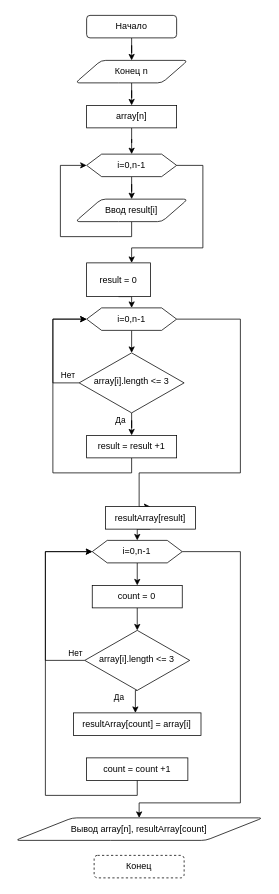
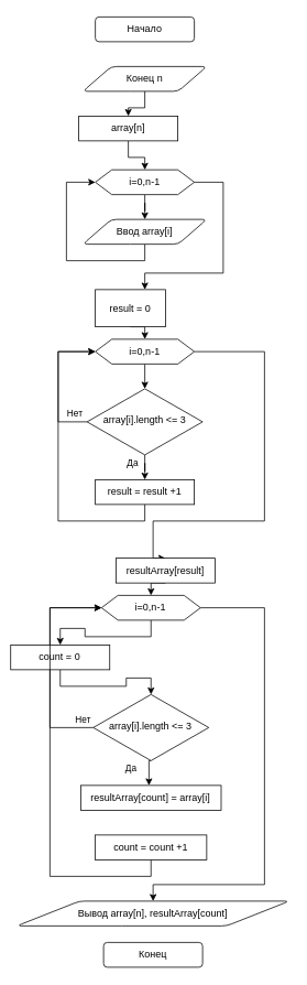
  <mxCell id="0" />
  <mxCell id="1" parent="0" />
- <mxCell id="2" style="edgeStyle=orthogonalEdgeStyle;rounded=0;orthogonalLoop=1;jettySize=auto;html=1;entryX=0.5;entryY=0;entryDx=0;entryDy=0;" edge="1" parent="1" source="3" target="8"><mxGeometry relative="1" as="geometry" /></mxCell>
  <mxCell id="3" value="Начало" style="rounded=1;whiteSpace=wrap;html=1;fontSize=12;glass=0;strokeWidth=1;shadow=0;" parent="1" vertex="1"><mxGeometry x="115" width="120" height="30" as="geometry" y="20" /></mxCell>
  <mxCell id="4" value="Да" style="edgeStyle=orthogonalEdgeStyle;rounded=0;orthogonalLoop=1;jettySize=auto;html=1;" edge="1" parent="1" source="6" target="30"><mxGeometry x="0.2" y="-15" relative="1" as="geometry"><mxPoint as="offset" /></mxGeometry></mxCell>
  <mxCell id="5" value="Нет" style="edgeStyle=orthogonalEdgeStyle;rounded=0;orthogonalLoop=1;jettySize=auto;html=1;exitX=0;exitY=0.5;exitDx=0;exitDy=0;entryX=0;entryY=0.5;entryDx=0;entryDy=0;" edge="1" parent="1" source="6" target="20"><mxGeometry x="-0.818" y="-10" relative="1" as="geometry"><Array as="points"><mxPoint x="70" y="510" /><mxPoint x="70" y="425" /></Array><mxPoint as="offset" /></mxGeometry></mxCell>
  <mxCell id="6" value="array[i].length &amp;lt;= 3" style="rhombus;whiteSpace=wrap;html=1;shadow=0;fontFamily=Helvetica;fontSize=12;align=center;strokeWidth=1;spacing=6;spacingTop=-4;" parent="1" vertex="1"><mxGeometry x="105" y="470" width="140" height="80" as="geometry" /></mxCell>
  <mxCell id="7" value="" style="edgeStyle=orthogonalEdgeStyle;rounded=0;orthogonalLoop=1;jettySize=auto;html=1;" edge="1" parent="1" source="8" target="15"><mxGeometry relative="1" as="geometry" /></mxCell>
  <mxCell id="8" value="Конец n" style="shape=parallelogram;html=1;strokeWidth=1;perimeter=parallelogramPerimeter;whiteSpace=wrap;rounded=1;arcSize=12;size=0.23;" vertex="1" parent="1"><mxGeometry x="100" y="80" width="150" height="30" as="geometry" /></mxCell>
  <mxCell id="9" style="edgeStyle=orthogonalEdgeStyle;rounded=0;orthogonalLoop=1;jettySize=auto;html=1;exitX=0.5;exitY=1;exitDx=0;exitDy=0;" edge="1" parent="1" source="11" target="13"><mxGeometry relative="1" as="geometry" /></mxCell>
  <mxCell id="10" style="edgeStyle=orthogonalEdgeStyle;rounded=0;orthogonalLoop=1;jettySize=auto;html=1;exitX=1;exitY=0.5;exitDx=0;exitDy=0;" edge="1" parent="1" source="11" target="17"><mxGeometry relative="1" as="geometry"><Array as="points"><mxPoint x="270" y="220" /><mxPoint x="270" y="330" /><mxPoint x="175" y="330" /></Array></mxGeometry></mxCell>
  <mxCell id="11" value="i=0,n-1" style="shape=hexagon;perimeter=hexagonPerimeter2;whiteSpace=wrap;html=1;fixedSize=1;" vertex="1" parent="1"><mxGeometry x="115" y="205" width="120" height="30" as="geometry" /></mxCell>
  <mxCell id="12" style="edgeStyle=orthogonalEdgeStyle;rounded=0;orthogonalLoop=1;jettySize=auto;html=1;exitX=0.5;exitY=1;exitDx=0;exitDy=0;entryX=0;entryY=0.5;entryDx=0;entryDy=0;" edge="1" parent="1" source="13" target="11"><mxGeometry relative="1" as="geometry"><Array as="points"><mxPoint x="175" y="315" /><mxPoint x="80" y="315" /><mxPoint x="80" y="220" /></Array></mxGeometry></mxCell>
- <mxCell id="13" value="Ввод result[i]" style="shape=parallelogram;html=1;strokeWidth=1;perimeter=parallelogramPerimeter;whiteSpace=wrap;rounded=1;arcSize=12;size=0.23;" vertex="1" parent="1"><mxGeometry x="100" y="265" width="150" height="30" as="geometry" /></mxCell>
+ <mxCell id="13" value="Ввод array[i]" style="shape=parallelogram;html=1;strokeWidth=1;perimeter=parallelogramPerimeter;whiteSpace=wrap;rounded=1;arcSize=12;size=0.23;" vertex="1" parent="1"><mxGeometry x="100" y="265" width="150" height="30" as="geometry" /></mxCell>
  <mxCell id="14" style="edgeStyle=orthogonalEdgeStyle;rounded=0;orthogonalLoop=1;jettySize=auto;html=1;exitX=0.5;exitY=1;exitDx=0;exitDy=0;" edge="1" parent="1" source="15" target="11"><mxGeometry relative="1" as="geometry" /></mxCell>
- <mxCell id="15" value="array[n]" style="rounded=0;whiteSpace=wrap;html=1;" vertex="1" parent="1"><mxGeometry x="115" y="140" width="120" height="30" as="geometry" /></mxCell>
+ <mxCell id="15" value="array[n]" style="rounded=0;whiteSpace=wrap;html=1;" vertex="1" parent="1"><mxGeometry x="95" y="140" width="120" height="30" as="geometry" /></mxCell>
  <mxCell id="16" style="edgeStyle=orthogonalEdgeStyle;rounded=0;orthogonalLoop=1;jettySize=auto;html=1;exitX=0.5;exitY=1;exitDx=0;exitDy=0;entryX=0.5;entryY=0;entryDx=0;entryDy=0;" edge="1" parent="1" source="17" target="20"><mxGeometry relative="1" as="geometry" /></mxCell>
  <mxCell id="17" value="result = 0" style="rounded=0;whiteSpace=wrap;html=1;" vertex="1" parent="1"><mxGeometry x="115" y="350" width="85" height="45" as="geometry" /></mxCell>
  <mxCell id="18" style="edgeStyle=orthogonalEdgeStyle;rounded=0;orthogonalLoop=1;jettySize=auto;html=1;exitX=1;exitY=0.5;exitDx=0;exitDy=0;entryX=0.5;entryY=0;entryDx=0;entryDy=0;" edge="1" parent="1" source="20" target="22"><mxGeometry relative="1" as="geometry"><Array as="points"><mxPoint x="320" y="425" /><mxPoint x="320" y="630" /><mxPoint x="185" y="630" /></Array></mxGeometry></mxCell>
  <mxCell id="19" style="edgeStyle=orthogonalEdgeStyle;rounded=0;orthogonalLoop=1;jettySize=auto;html=1;exitX=0.5;exitY=1;exitDx=0;exitDy=0;entryX=0.5;entryY=0;entryDx=0;entryDy=0;" edge="1" parent="1" source="20" target="6"><mxGeometry relative="1" as="geometry" /></mxCell>
  <mxCell id="20" value="i=0,n-1" style="shape=hexagon;perimeter=hexagonPerimeter2;whiteSpace=wrap;html=1;fixedSize=1;" vertex="1" parent="1"><mxGeometry x="115" y="410" width="120" height="30" as="geometry" /></mxCell>
  <mxCell id="21" style="edgeStyle=orthogonalEdgeStyle;rounded=0;orthogonalLoop=1;jettySize=auto;html=1;exitX=0.5;exitY=1;exitDx=0;exitDy=0;entryX=0.5;entryY=0;entryDx=0;entryDy=0;" edge="1" parent="1" source="22" target="28"><mxGeometry relative="1" as="geometry" /></mxCell>
  <mxCell id="22" value="resultArray[result]" style="rounded=0;whiteSpace=wrap;html=1;" vertex="1" parent="1"><mxGeometry x="140" y="675" width="120" height="30" as="geometry" /></mxCell>
  <mxCell id="23" value="Да" style="edgeStyle=orthogonalEdgeStyle;rounded=0;orthogonalLoop=1;jettySize=auto;html=1;exitX=0.5;exitY=1;exitDx=0;exitDy=0;" edge="1" parent="1" source="25"><mxGeometry x="-0.333" y="-22" relative="1" as="geometry"><mxPoint x="180" y="950" as="targetPoint" /><mxPoint as="offset" /></mxGeometry></mxCell>
  <mxCell id="24" value="Нет" style="edgeStyle=orthogonalEdgeStyle;rounded=0;orthogonalLoop=1;jettySize=auto;html=1;exitX=0;exitY=0.5;exitDx=0;exitDy=0;entryX=0;entryY=0.5;entryDx=0;entryDy=0;" edge="1" parent="1" source="25" target="28"><mxGeometry x="-0.904" y="-10" relative="1" as="geometry"><mxPoint x="120" y="730" as="targetPoint" /><Array as="points"><mxPoint x="60" y="880" /><mxPoint x="60" y="735" /></Array><mxPoint as="offset" /></mxGeometry></mxCell>
  <mxCell id="25" value="array[i].length &amp;lt;= 3" style="rhombus;whiteSpace=wrap;html=1;shadow=0;fontFamily=Helvetica;fontSize=12;align=center;strokeWidth=1;spacing=6;spacingTop=-4;" vertex="1" parent="1"><mxGeometry x="112.49" y="840" width="140" height="80" as="geometry" /></mxCell>
  <mxCell id="26" style="edgeStyle=orthogonalEdgeStyle;rounded=0;orthogonalLoop=1;jettySize=auto;html=1;exitX=0.5;exitY=1;exitDx=0;exitDy=0;entryX=0.5;entryY=0;entryDx=0;entryDy=0;" edge="1" parent="1" source="28" target="33"><mxGeometry relative="1" as="geometry" /></mxCell>
  <mxCell id="27" style="edgeStyle=orthogonalEdgeStyle;rounded=0;orthogonalLoop=1;jettySize=auto;html=1;entryX=0.5;entryY=0;entryDx=0;entryDy=0;" edge="1" parent="1" source="28" target="37"><mxGeometry relative="1" as="geometry"><Array as="points"><mxPoint x="320" y="735" /><mxPoint x="320" y="1070" /><mxPoint x="185" y="1070" /></Array></mxGeometry></mxCell>
  <mxCell id="28" value="i=0,n-1" style="shape=hexagon;perimeter=hexagonPerimeter2;whiteSpace=wrap;html=1;fixedSize=1;" vertex="1" parent="1"><mxGeometry x="122.49" y="720" width="120" height="30" as="geometry" /></mxCell>
  <mxCell id="29" style="edgeStyle=orthogonalEdgeStyle;rounded=0;orthogonalLoop=1;jettySize=auto;html=1;exitX=0.5;exitY=1;exitDx=0;exitDy=0;entryX=0;entryY=0.5;entryDx=0;entryDy=0;" edge="1" parent="1" source="30" target="20"><mxGeometry relative="1" as="geometry"><Array as="points"><mxPoint x="175" y="630" /><mxPoint x="70" y="630" /><mxPoint x="70" y="425" /></Array></mxGeometry></mxCell>
  <mxCell id="30" value="result = result&amp;nbsp;+1" style="rounded=0;whiteSpace=wrap;html=1;" vertex="1" parent="1"><mxGeometry x="115" y="580" width="120" height="30" as="geometry" /></mxCell>
  <mxCell id="31" value="resultArray[count] = array[i]" style="rounded=0;whiteSpace=wrap;html=1;" vertex="1" parent="1"><mxGeometry x="97.49" y="950" width="170" height="30" as="geometry" /></mxCell>
  <mxCell id="32" style="edgeStyle=orthogonalEdgeStyle;rounded=0;orthogonalLoop=1;jettySize=auto;html=1;exitX=0.5;exitY=1;exitDx=0;exitDy=0;entryX=0.5;entryY=0;entryDx=0;entryDy=0;" edge="1" parent="1" source="33" target="25"><mxGeometry relative="1" as="geometry" /></mxCell>
- <mxCell id="33" value="count = 0" style="rounded=0;whiteSpace=wrap;html=1;" vertex="1" parent="1"><mxGeometry x="122.49" y="780" width="120" height="30" as="geometry" /></mxCell>
+ <mxCell id="33" value="count = 0" style="rounded=0;whiteSpace=wrap;html=1;" vertex="1" parent="1"><mxGeometry x="12.49" y="780" width="120" height="30" as="geometry" /></mxCell>
  <mxCell id="34" style="edgeStyle=orthogonalEdgeStyle;rounded=0;orthogonalLoop=1;jettySize=auto;html=1;exitX=0.5;exitY=1;exitDx=0;exitDy=0;entryX=0;entryY=0.5;entryDx=0;entryDy=0;" edge="1" parent="1" source="35" target="28"><mxGeometry relative="1" as="geometry"><Array as="points"><mxPoint x="183" y="1060" /><mxPoint x="60" y="1060" /><mxPoint x="60" y="735" /></Array></mxGeometry></mxCell>
  <mxCell id="35" value="count&amp;nbsp;= count&amp;nbsp;+1" style="rounded=0;whiteSpace=wrap;html=1;" vertex="1" parent="1"><mxGeometry x="114.99" y="1010" width="135" height="30" as="geometry" /></mxCell>
- <mxCell id="36" value="Конец" style="rounded=1;whiteSpace=wrap;html=1;fontSize=12;glass=0;strokeWidth=1;shadow=0;dashed=1;" vertex="1" parent="1"><mxGeometry x="125" y="1140" width="120" height="30" as="geometry" /></mxCell>
+ <mxCell id="36" value="Конец" style="rounded=1;whiteSpace=wrap;html=1;fontSize=12;glass=0;strokeWidth=1;shadow=0;" vertex="1" parent="1"><mxGeometry x="125" y="1140" width="120" height="30" as="geometry" /></mxCell>
  <mxCell id="37" value="Вывод array[n], resultArray[count]" style="shape=parallelogram;html=1;strokeWidth=1;perimeter=parallelogramPerimeter;whiteSpace=wrap;rounded=1;arcSize=12;size=0.23;" vertex="1" parent="1"><mxGeometry x="20" y="1090" width="330" height="30" as="geometry" /></mxCell>
